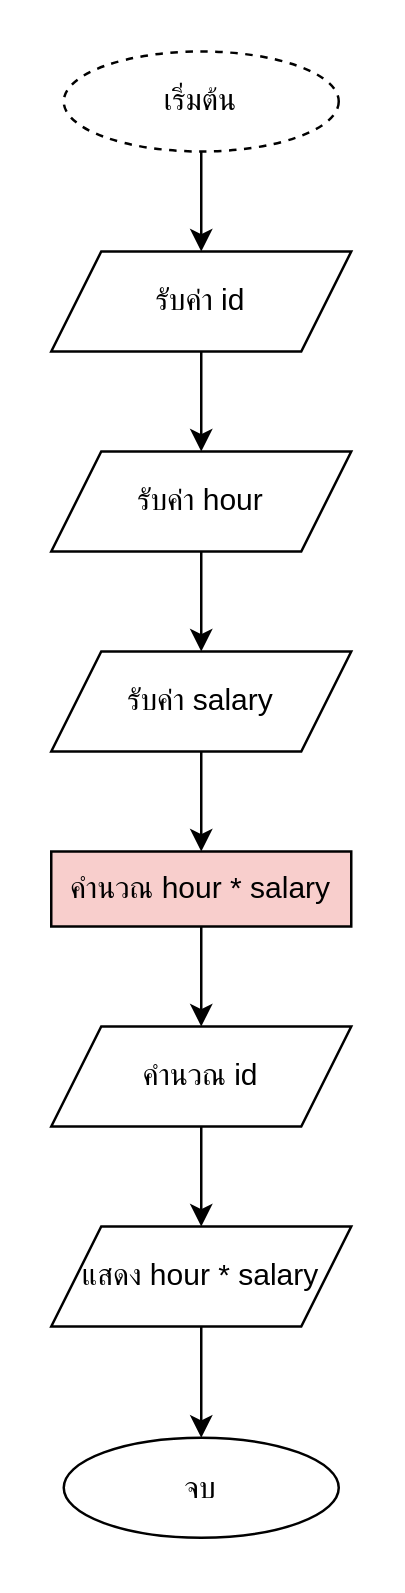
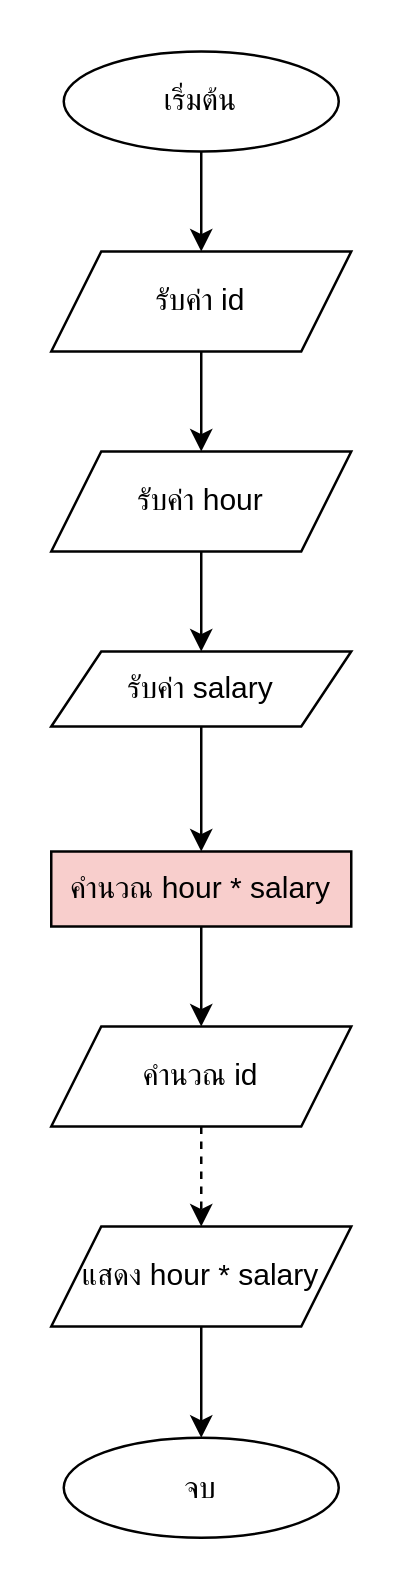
  <mxCell id="0" />
  <mxCell id="1" parent="0" />
  <mxCell id="2" value="" style="edgeStyle=orthogonalEdgeStyle;rounded=0;orthogonalLoop=1;jettySize=auto;html=1;" edge="1" parent="1" source="3" target="5"><mxGeometry relative="1" as="geometry" /></mxCell>
- <mxCell id="3" value="เริ่มต้น" style="ellipse;whiteSpace=wrap;html=1;dashed=1;" vertex="1" parent="1"><mxGeometry x="25" y="20" width="110" height="40" as="geometry" /></mxCell>
+ <mxCell id="3" value="เริ่มต้น" style="ellipse;whiteSpace=wrap;html=1;" vertex="1" parent="1"><mxGeometry x="25" y="20" width="110" height="40" as="geometry" /></mxCell>
  <mxCell id="4" value="" style="edgeStyle=orthogonalEdgeStyle;rounded=0;orthogonalLoop=1;jettySize=auto;html=1;" edge="1" parent="1" source="5" target="7"><mxGeometry relative="1" as="geometry" /></mxCell>
  <mxCell id="5" value="รับค่า id" style="shape=parallelogram;perimeter=parallelogramPerimeter;whiteSpace=wrap;html=1;fixedSize=1;" vertex="1" parent="1"><mxGeometry x="20" y="100" width="120" height="40" as="geometry" /></mxCell>
  <mxCell id="6" value="" style="edgeStyle=orthogonalEdgeStyle;rounded=0;orthogonalLoop=1;jettySize=auto;html=1;" edge="1" parent="1" source="7" target="9"><mxGeometry relative="1" as="geometry" /></mxCell>
  <mxCell id="7" value="รับค่า hour" style="shape=parallelogram;perimeter=parallelogramPerimeter;whiteSpace=wrap;html=1;fixedSize=1;" vertex="1" parent="1"><mxGeometry x="20" y="180" width="120" height="40" as="geometry" /></mxCell>
  <mxCell id="8" value="" style="edgeStyle=orthogonalEdgeStyle;rounded=0;orthogonalLoop=1;jettySize=auto;html=1;" edge="1" parent="1" source="9" target="11"><mxGeometry relative="1" as="geometry" /></mxCell>
- <mxCell id="9" value="รับค่า salary" style="shape=parallelogram;perimeter=parallelogramPerimeter;whiteSpace=wrap;html=1;fixedSize=1;" vertex="1" parent="1"><mxGeometry x="20" y="260" width="120" height="40" as="geometry" /></mxCell>
+ <mxCell id="9" value="รับค่า salary" style="shape=parallelogram;perimeter=parallelogramPerimeter;whiteSpace=wrap;html=1;fixedSize=1;" vertex="1" parent="1"><mxGeometry x="20" y="260" width="120" height="30" as="geometry" /></mxCell>
  <mxCell id="10" value="" style="edgeStyle=orthogonalEdgeStyle;rounded=0;orthogonalLoop=1;jettySize=auto;html=1;" edge="1" parent="1" source="11" target="13"><mxGeometry relative="1" as="geometry" /></mxCell>
  <mxCell id="11" value="คำนวณ hour * salary" style="rounded=0;whiteSpace=wrap;html=1;fillColor=#f8cecc;" vertex="1" parent="1"><mxGeometry x="20" y="340" width="120" height="30" as="geometry" /></mxCell>
- <mxCell id="12" value="" style="edgeStyle=orthogonalEdgeStyle;rounded=0;orthogonalLoop=1;jettySize=auto;html=1;" edge="1" parent="1" source="13" target="15"><mxGeometry relative="1" as="geometry" /></mxCell>
+ <mxCell id="12" value="" style="edgeStyle=orthogonalEdgeStyle;rounded=0;orthogonalLoop=1;jettySize=auto;html=1;dashed=1;" edge="1" parent="1" source="13" target="15"><mxGeometry relative="1" as="geometry" /></mxCell>
  <mxCell id="13" value="คำนวณ id" style="shape=parallelogram;perimeter=parallelogramPerimeter;whiteSpace=wrap;html=1;fixedSize=1;" vertex="1" parent="1"><mxGeometry x="20" y="410" width="120" height="40" as="geometry" /></mxCell>
  <mxCell id="14" value="" style="edgeStyle=orthogonalEdgeStyle;rounded=0;orthogonalLoop=1;jettySize=auto;html=1;" edge="1" parent="1" source="15" target="16"><mxGeometry relative="1" as="geometry" /></mxCell>
  <mxCell id="15" value="แสดง&amp;nbsp;hour * salary" style="shape=parallelogram;perimeter=parallelogramPerimeter;whiteSpace=wrap;html=1;fixedSize=1;" vertex="1" parent="1"><mxGeometry x="20" y="490" width="120" height="40" as="geometry" /></mxCell>
  <mxCell id="16" value="จบ" style="ellipse;whiteSpace=wrap;html=1;" vertex="1" parent="1"><mxGeometry x="25" y="574.5" width="110" height="40" as="geometry" /></mxCell>
